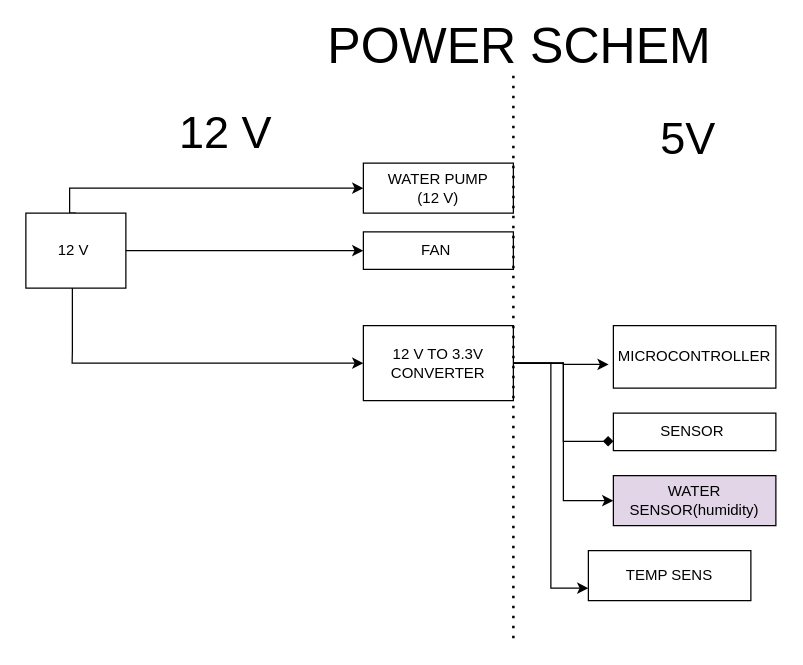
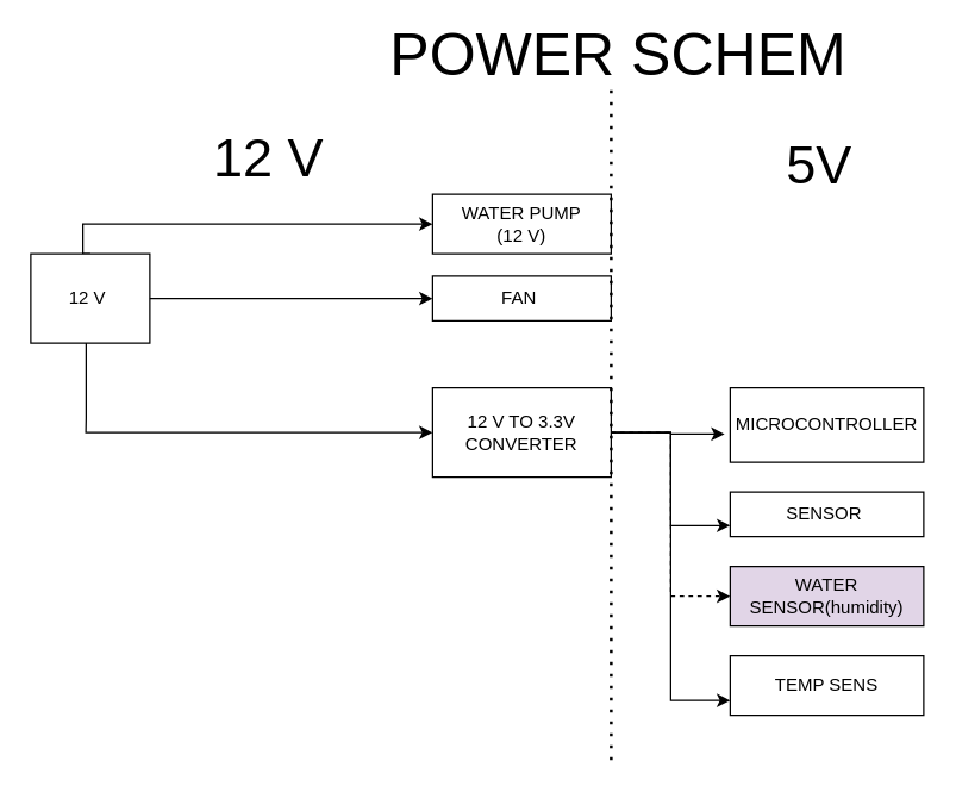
  <mxCell id="0" />
  <mxCell id="1" parent="0" />
  <mxCell id="2" value="POWER SCHEM" style="text;html=1;strokeColor=none;fillColor=none;align=center;verticalAlign=middle;whiteSpace=wrap;rounded=0;fontSize=40;" parent="1" vertex="1"><mxGeometry x="230" y="20" width="370" height="30" as="geometry" /></mxCell>
  <mxCell id="3" value="WATER PUMP&lt;br&gt;(12 V)" style="rounded=0;whiteSpace=wrap;html=1;" parent="1" vertex="1"><mxGeometry x="290" y="130" width="120" height="40" as="geometry" /></mxCell>
  <mxCell id="4" value="SENSOR&amp;nbsp;" style="rounded=0;whiteSpace=wrap;html=1;" parent="1" vertex="1"><mxGeometry x="490" y="330" width="130" height="30" as="geometry" /></mxCell>
  <mxCell id="5" value="MICROCONTROLLER" style="rounded=0;whiteSpace=wrap;html=1;" parent="1" vertex="1"><mxGeometry x="490" y="260" width="130" height="50" as="geometry" /></mxCell>
- <mxCell id="6" value="TEMP SENS" style="rounded=0;whiteSpace=wrap;html=1;" parent="1" vertex="1"><mxGeometry x="470" y="440" width="130" height="40" as="geometry" /></mxCell>
+ <mxCell id="6" value="TEMP SENS" style="rounded=0;whiteSpace=wrap;html=1;" parent="1" vertex="1"><mxGeometry x="490" y="440" width="130" height="40" as="geometry" /></mxCell>
  <mxCell id="7" value="FAN&amp;nbsp;" style="rounded=0;whiteSpace=wrap;html=1;" parent="1" vertex="1"><mxGeometry x="290" y="185" width="120" height="30" as="geometry" /></mxCell>
  <mxCell id="8" value="WATER SENSOR(humidity)" style="rounded=0;whiteSpace=wrap;html=1;fillColor=#e1d5e7;" parent="1" vertex="1"><mxGeometry x="490" y="380" width="130" height="40" as="geometry" /></mxCell>
  <mxCell id="9" style="edgeStyle=orthogonalEdgeStyle;rounded=0;orthogonalLoop=1;jettySize=auto;html=1;entryX=-0.029;entryY=0.62;entryDx=0;entryDy=0;entryPerimeter=0;" parent="1" source="13" target="5" edge="1"><mxGeometry relative="1" as="geometry" /></mxCell>
- <mxCell id="10" style="edgeStyle=orthogonalEdgeStyle;rounded=0;orthogonalLoop=1;jettySize=auto;html=1;entryX=0;entryY=0.75;entryDx=0;entryDy=0;endArrow=diamond;" parent="1" source="13" target="4" edge="1"><mxGeometry relative="1" as="geometry" /></mxCell>
- <mxCell id="11" style="edgeStyle=orthogonalEdgeStyle;rounded=0;orthogonalLoop=1;jettySize=auto;html=1;entryX=0;entryY=0.5;entryDx=0;entryDy=0;" parent="1" source="13" target="8" edge="1"><mxGeometry relative="1" as="geometry" /></mxCell>
+ <mxCell id="10" style="edgeStyle=orthogonalEdgeStyle;rounded=0;orthogonalLoop=1;jettySize=auto;html=1;entryX=0;entryY=0.75;entryDx=0;entryDy=0;" parent="1" source="13" target="4" edge="1"><mxGeometry relative="1" as="geometry" /></mxCell>
+ <mxCell id="11" style="edgeStyle=orthogonalEdgeStyle;rounded=0;orthogonalLoop=1;jettySize=auto;html=1;entryX=0;entryY=0.5;entryDx=0;entryDy=0;dashed=1;" parent="1" source="13" target="8" edge="1"><mxGeometry relative="1" as="geometry" /></mxCell>
  <mxCell id="12" style="edgeStyle=orthogonalEdgeStyle;rounded=0;orthogonalLoop=1;jettySize=auto;html=1;entryX=0;entryY=0.75;entryDx=0;entryDy=0;" parent="1" source="13" target="6" edge="1"><mxGeometry relative="1" as="geometry" /></mxCell>
  <mxCell id="13" value="12 V TO 3.3V CONVERTER" style="rounded=0;whiteSpace=wrap;html=1;" parent="1" vertex="1"><mxGeometry x="290" y="260" width="120" height="60" as="geometry" /></mxCell>
  <mxCell id="14" style="edgeStyle=orthogonalEdgeStyle;rounded=0;orthogonalLoop=1;jettySize=auto;html=1;exitX=0.465;exitY=0.98;exitDx=0;exitDy=0;exitPerimeter=0;entryX=0;entryY=0.5;entryDx=0;entryDy=0;" parent="1" source="17" target="13" edge="1"><mxGeometry relative="1" as="geometry"><mxPoint x="50" y="240" as="sourcePoint" /><mxPoint x="270" y="290" as="targetPoint" /><Array as="points"><mxPoint x="57" y="280" /><mxPoint x="57" y="290" /></Array></mxGeometry></mxCell>
  <mxCell id="15" style="edgeStyle=orthogonalEdgeStyle;rounded=0;orthogonalLoop=1;jettySize=auto;html=1;exitX=0.5;exitY=0;exitDx=0;exitDy=0;" parent="1" source="17" target="7" edge="1"><mxGeometry relative="1" as="geometry"><mxPoint x="95" y="170" as="sourcePoint" /><mxPoint x="304" y="110" as="targetPoint" /><Array as="points"><mxPoint x="55" y="170" /><mxPoint x="55" y="200" /></Array></mxGeometry></mxCell>
  <mxCell id="16" style="edgeStyle=orthogonalEdgeStyle;rounded=0;orthogonalLoop=1;jettySize=auto;html=1;entryX=0;entryY=0.5;entryDx=0;entryDy=0;" parent="1" edge="1"><mxGeometry relative="1" as="geometry"><mxPoint x="55" y="170" as="sourcePoint" /><mxPoint x="290" y="150" as="targetPoint" /><Array as="points"><mxPoint x="55" y="150" /></Array></mxGeometry></mxCell>
  <mxCell id="17" value="12 V&amp;nbsp;" style="rounded=0;whiteSpace=wrap;html=1;" parent="1" vertex="1"><mxGeometry x="20" y="170" width="80" height="60" as="geometry" /></mxCell>
  <mxCell id="18" value="12 V&amp;nbsp;" style="text;html=1;strokeColor=none;fillColor=none;align=center;verticalAlign=middle;whiteSpace=wrap;rounded=0;strokeWidth=10;fontSize=36;" parent="1" vertex="1"><mxGeometry x="130" y="90" width="110" height="30" as="geometry" /></mxCell>
  <mxCell id="19" value="" style="endArrow=none;dashed=1;html=1;dashPattern=1 3;strokeWidth=2;rounded=0;" parent="1" edge="1"><mxGeometry width="50" height="50" relative="1" as="geometry"><mxPoint x="410" y="510" as="sourcePoint" /><mxPoint x="410" y="60" as="targetPoint" /></mxGeometry></mxCell>
  <mxCell id="20" value="5V&amp;nbsp;" style="text;html=1;strokeColor=none;fillColor=none;align=center;verticalAlign=middle;whiteSpace=wrap;rounded=0;fontSize=36;" parent="1" vertex="1"><mxGeometry x="500" y="90" width="110" height="40" as="geometry" /></mxCell>
